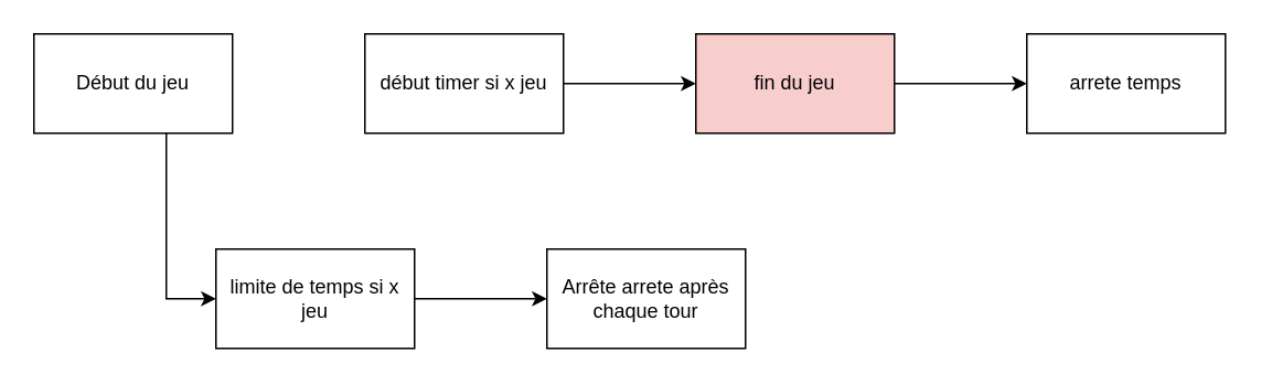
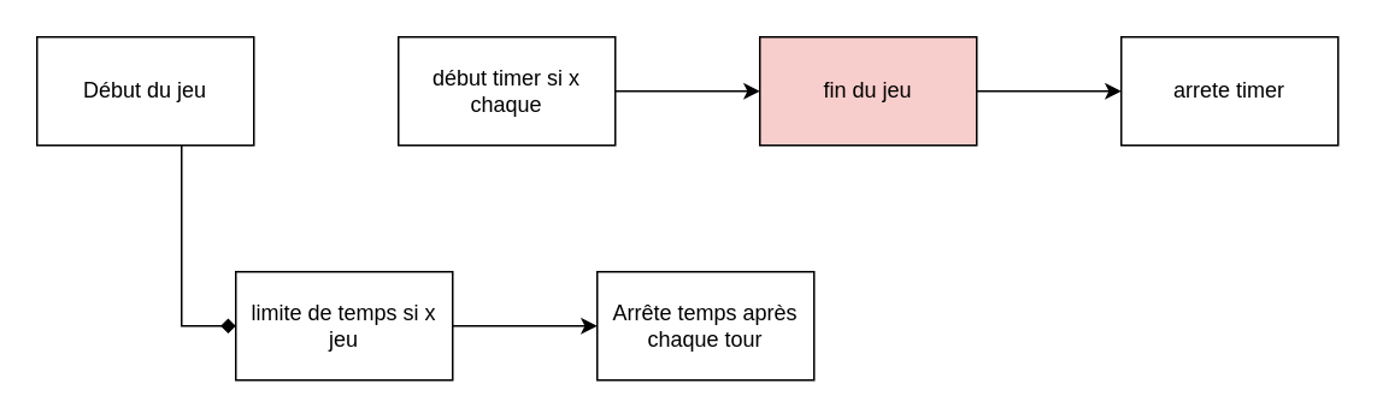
  <mxCell id="0" />
  <mxCell id="1" parent="0" />
- <mxCell id="2" style="edgeStyle=orthogonalEdgeStyle;rounded=0;orthogonalLoop=1;jettySize=auto;html=1;" edge="1" parent="1" source="3" target="10"><mxGeometry relative="1" as="geometry"><mxPoint x="120" y="190" as="targetPoint" /><Array as="points"><mxPoint x="100" y="180" /></Array></mxGeometry></mxCell>
+ <mxCell id="2" style="edgeStyle=orthogonalEdgeStyle;rounded=0;orthogonalLoop=1;jettySize=auto;html=1;endArrow=diamond;" edge="1" parent="1" source="3" target="10"><mxGeometry relative="1" as="geometry"><mxPoint x="120" y="190" as="targetPoint" /><Array as="points"><mxPoint x="100" y="180" /></Array></mxGeometry></mxCell>
  <mxCell id="3" value="Début du jeu" style="rounded=0;whiteSpace=wrap;html=1;" vertex="1" parent="1"><mxGeometry x="20" y="20" width="120" height="60" as="geometry" /></mxCell>
  <mxCell id="4" value="" style="edgeStyle=orthogonalEdgeStyle;rounded=0;orthogonalLoop=1;jettySize=auto;html=1;" edge="1" parent="1" source="5" target="7"><mxGeometry relative="1" as="geometry" /></mxCell>
- <mxCell id="5" value="début timer si x jeu" style="whiteSpace=wrap;html=1;rounded=0;" vertex="1" parent="1"><mxGeometry x="220" y="20" width="120" height="60" as="geometry" /></mxCell>
+ <mxCell id="5" value="début timer si x chaque" style="whiteSpace=wrap;html=1;rounded=0;" vertex="1" parent="1"><mxGeometry x="220" y="20" width="120" height="60" as="geometry" /></mxCell>
  <mxCell id="6" value="" style="edgeStyle=orthogonalEdgeStyle;rounded=0;orthogonalLoop=1;jettySize=auto;html=1;" edge="1" parent="1" source="7" target="8"><mxGeometry relative="1" as="geometry" /></mxCell>
  <mxCell id="7" value="fin du jeu" style="whiteSpace=wrap;html=1;rounded=0;fillColor=#f8cecc;" vertex="1" parent="1"><mxGeometry x="420" y="20" width="120" height="60" as="geometry" /></mxCell>
- <mxCell id="8" value="arrete temps" style="whiteSpace=wrap;html=1;rounded=0;" vertex="1" parent="1"><mxGeometry x="620" y="20" width="120" height="60" as="geometry" /></mxCell>
+ <mxCell id="8" value="arrete timer" style="whiteSpace=wrap;html=1;rounded=0;" vertex="1" parent="1"><mxGeometry x="620" y="20" width="120" height="60" as="geometry" /></mxCell>
  <mxCell id="9" value="" style="edgeStyle=orthogonalEdgeStyle;rounded=0;orthogonalLoop=1;jettySize=auto;html=1;" edge="1" parent="1" source="10" target="11"><mxGeometry relative="1" as="geometry" /></mxCell>
  <mxCell id="10" value="limite de temps si x jeu" style="rounded=0;whiteSpace=wrap;html=1;" vertex="1" parent="1"><mxGeometry x="130" y="150" width="120" height="60" as="geometry" /></mxCell>
- <mxCell id="11" value="Arrête arrete après&lt;div&gt;chaque tour&lt;/div&gt;" style="whiteSpace=wrap;html=1;rounded=0;" vertex="1" parent="1"><mxGeometry x="330" y="150" width="120" height="60" as="geometry" /></mxCell>
+ <mxCell id="11" value="Arrête temps après&lt;div&gt;chaque tour&lt;/div&gt;" style="whiteSpace=wrap;html=1;rounded=0;" vertex="1" parent="1"><mxGeometry x="330" y="150" width="120" height="60" as="geometry" /></mxCell>
